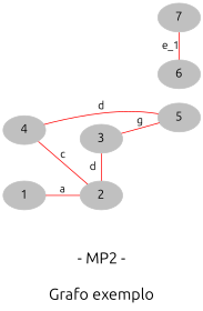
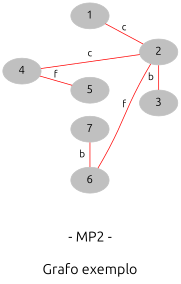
  graph {
    fontname=Ubuntu
    fontsize=20
    label="\n\n- MP2 -\n\nGrafo exemplo"
    rankdir=LR
    node [color=gray fontname=Ubuntu fontsize=16 pack=true style=filled]
    edge [color=red fontname=Ubuntu]
    1
    2
    3
    4
    7
    6
    5
    subgraph sub_1 {
      subgraph sub_2 {
        rank=same
        1
      }
      subgraph sub_3 {
        rank=same
        2
        3
      }
      subgraph sub_4 {
        rank=same
        4
      }
      subgraph sub_5 {
        rank=same
        7
        6
        5
      }
    }
-   1 -- 2 [label=a]
-   2 -- 3 [label=d]
-   3 -- 5 [label=g]
+   1 -- 2 [label=c]
+   2 -- 3 [label=b]
    4 -- 2 [label=c]
-   4 -- 5 [label=d]
-   7 -- 6 [label=e_1]
+   4 -- 5 [label=f]
+   7 -- 6 [label=b]
+   6 -- 2 [label=f]
  }
